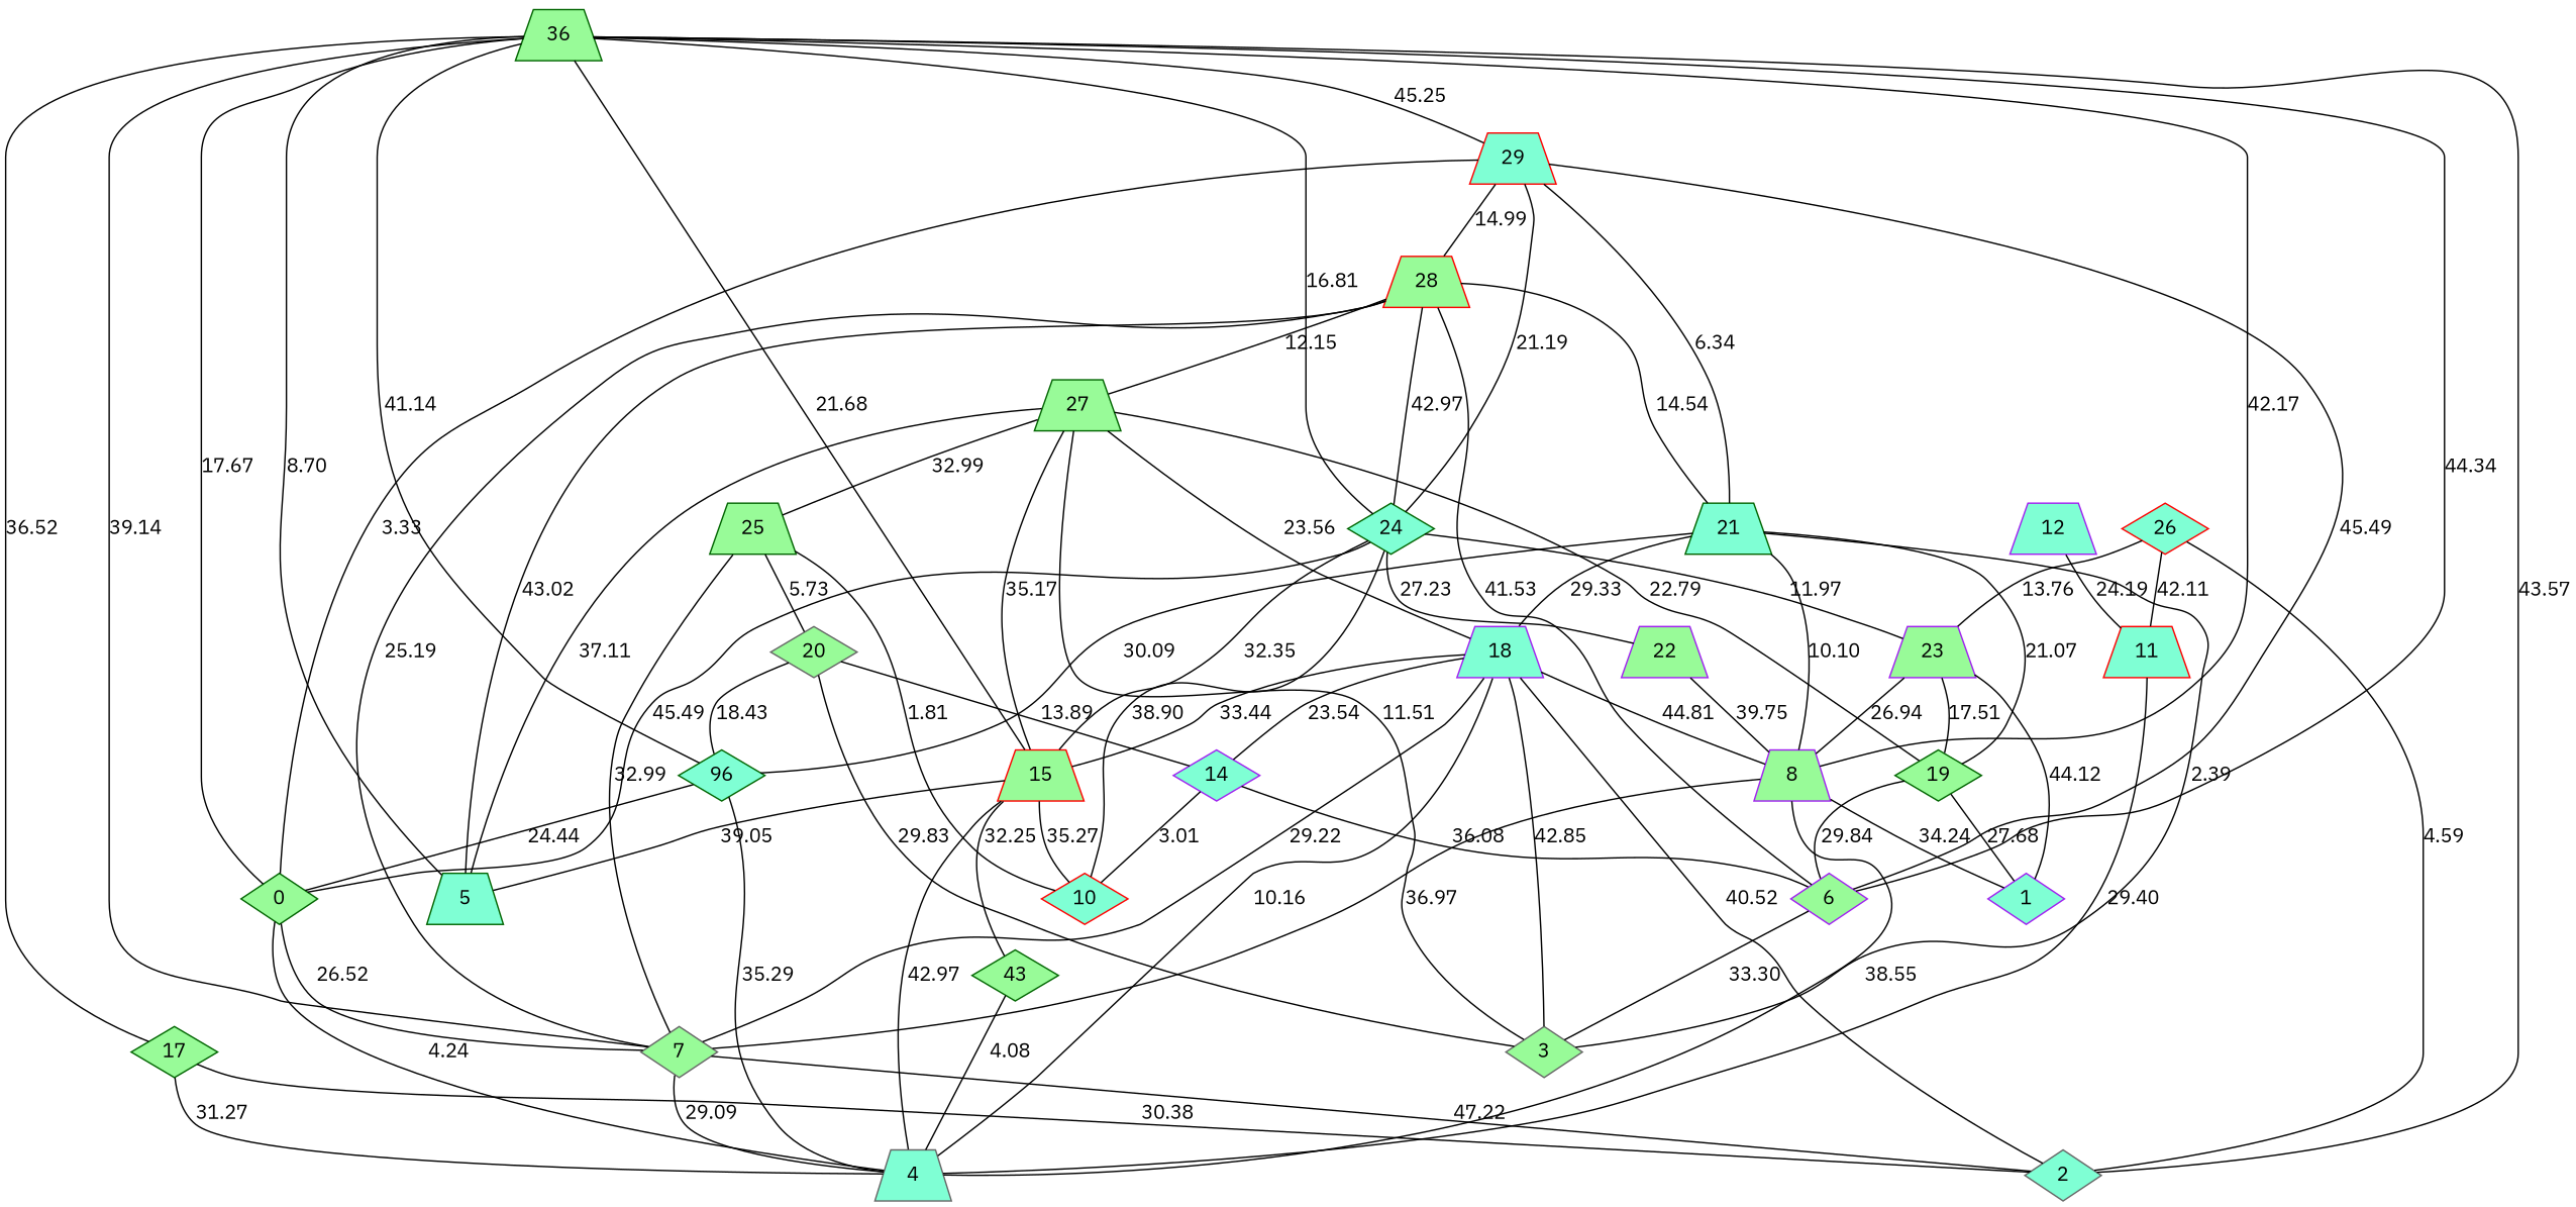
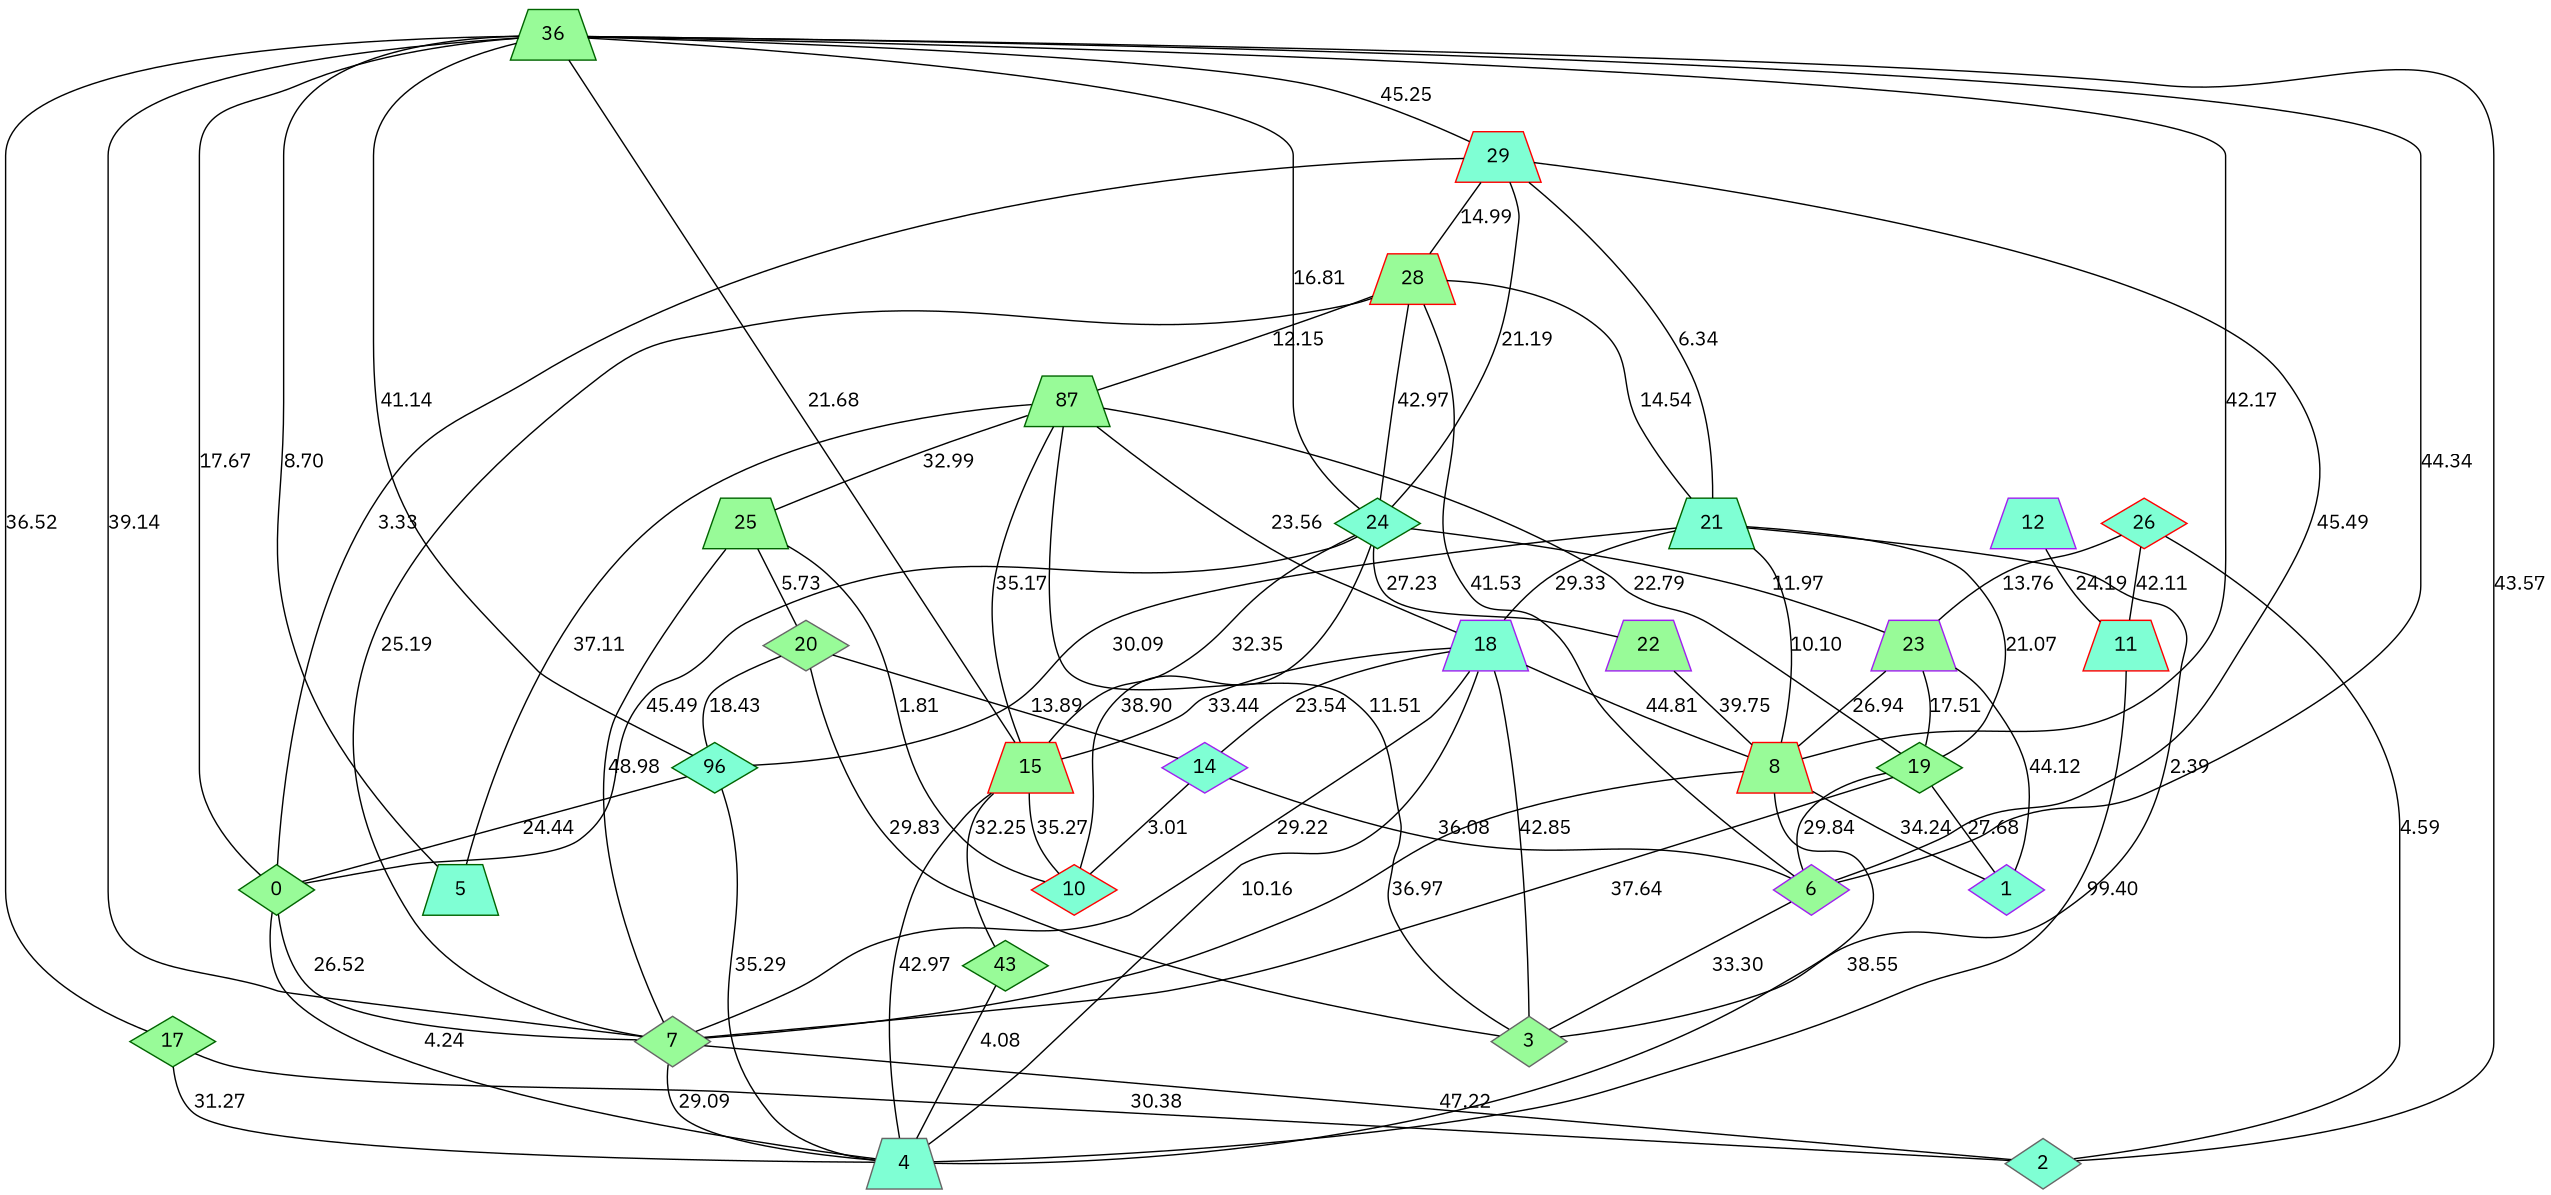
  graph {
    fontname="IBM Plex Sans"
    node [color=darkgreen fillcolor=palegreen fontname="IBM Plex Sans" shape=trapezium style=filled]
    edge [fontname="IBM Plex Sans"]
-   8 [color=purple]
+   8 [color=red]
    1 [color=purple fillcolor=aquamarine shape=diamond]
    7 [color=gray40 shape=diamond]
    4 [color=gray40 fillcolor=aquamarine]
    2 [color=gray40 fillcolor=aquamarine shape=diamond]
    19 [shape=diamond]
    6 [color=purple shape=diamond]
    3 [color=gray40 shape=diamond]
    23 [color=purple]
    17 [shape=diamond]
    18 [color=purple fillcolor=aquamarine]
    15 [color=red]
    14 [color=purple fillcolor=aquamarine shape=diamond]
    5 [fillcolor=aquamarine]
    n15 [label=43 shape=diamond]
    10 [color=red fillcolor=aquamarine shape=diamond]
    26 [color=red fillcolor=aquamarine shape=diamond]
    11 [color=red fillcolor=aquamarine]
    n19 [label=36]
    n20 [label=0 shape=diamond]
    n21 [fillcolor=aquamarine label=96 shape=diamond]
    29 [color=red fillcolor=aquamarine]
    24 [fillcolor=aquamarine shape=diamond]
    21 [fillcolor=aquamarine]
    28 [color=red]
    22 [color=purple]
    20 [color=gray40 shape=diamond]
-   27
+   27 [label=87]
    25
    12 [color=purple fillcolor=aquamarine]
    8 -- 1 [label=34.24]
    8 -- 7 [label=36.97]
    8 -- 4 [label=38.55]
    7 -- 4 [label=29.09]
    7 -- 2 [label=47.22]
    19 -- 1 [label=27.68]
+   19 -- 7 [label=37.64]
    19 -- 6 [label=29.84]
    6 -- 3 [label=33.30]
    23 -- 8 [label=26.94]
    23 -- 1 [label=44.12]
    23 -- 19 [label=17.51]
    17 -- 4 [label=31.27]
    17 -- 2 [label=30.38]
    18 -- 8 [label=44.81]
    18 -- 7 [label=29.22]
    18 -- 4 [label=10.16]
-   18 -- 2 [label=40.52]
    18 -- 3 [label=42.85]
    18 -- 15 [label=33.44]
    18 -- 14 [label=23.54]
    15 -- 4 [label=42.97]
-   15 -- 5 [label=39.05]
    15 -- n15 [label=32.25]
    15 -- 10 [label=35.27]
    14 -- 6 [label=36.08]
    14 -- 10 [label=3.01]
    n15 -- 4 [label=4.08]
    26 -- 2 [label=4.59]
    26 -- 23 [label=13.76]
    26 -- 11 [label=42.11]
-   11 -- 4 [label=29.40]
+   11 -- 4 [label=99.40]
    n19 -- 8 [label=42.17]
    n19 -- 7 [label=39.14]
    n19 -- 2 [label=43.57]
    n19 -- 6 [label=44.34]
    n19 -- 17 [label=36.52]
    n19 -- 15 [label=21.68]
    n19 -- 5 [label=8.70]
    n19 -- n20 [label=17.67]
    n19 -- n21 [label=41.14]
    n19 -- 29 [label=45.25]
    n19 -- 24 [label=16.81]
    n20 -- 7 [label=26.52]
    n20 -- 4 [label=4.24]
    n21 -- 4 [label=35.29]
    n21 -- n20 [label=24.44]
    29 -- 6 [label=45.49]
    29 -- n20 [label=3.33]
    29 -- 24 [label=21.19]
    29 -- 21 [label=6.34]
    29 -- 28 [label=14.99]
    24 -- 23 [label=11.97]
    24 -- 15 [label=32.35]
    24 -- 10 [label=38.90]
    24 -- n20 [label=45.49]
    24 -- 22 [label=27.23]
    21 -- 8 [label=10.10]
    21 -- 19 [label=21.07]
    21 -- 3 [label=2.39]
    21 -- 18 [label=29.33]
    21 -- n21 [label=30.09]
    28 -- 7 [label=25.19]
    28 -- 6 [label=41.53]
-   28 -- 5 [label=43.02]
    28 -- 24 [label=42.97]
    28 -- 21 [label=14.54]
    28 -- 27 [label=12.15]
    22 -- 8 [label=39.75]
    20 -- 3 [label=29.83]
    20 -- 14 [label=13.89]
    20 -- n21 [label=18.43]
    27 -- 19 [label=22.79]
    27 -- 3 [label=11.51]
    27 -- 18 [label=23.56]
    27 -- 15 [label=35.17]
    27 -- 5 [label=37.11]
    27 -- 25 [label=32.99]
-   25 -- 7 [label=32.99]
+   25 -- 7 [label=48.98]
    25 -- 10 [label=1.81]
    25 -- 20 [label=5.73]
    12 -- 11 [label=24.19]
  }
